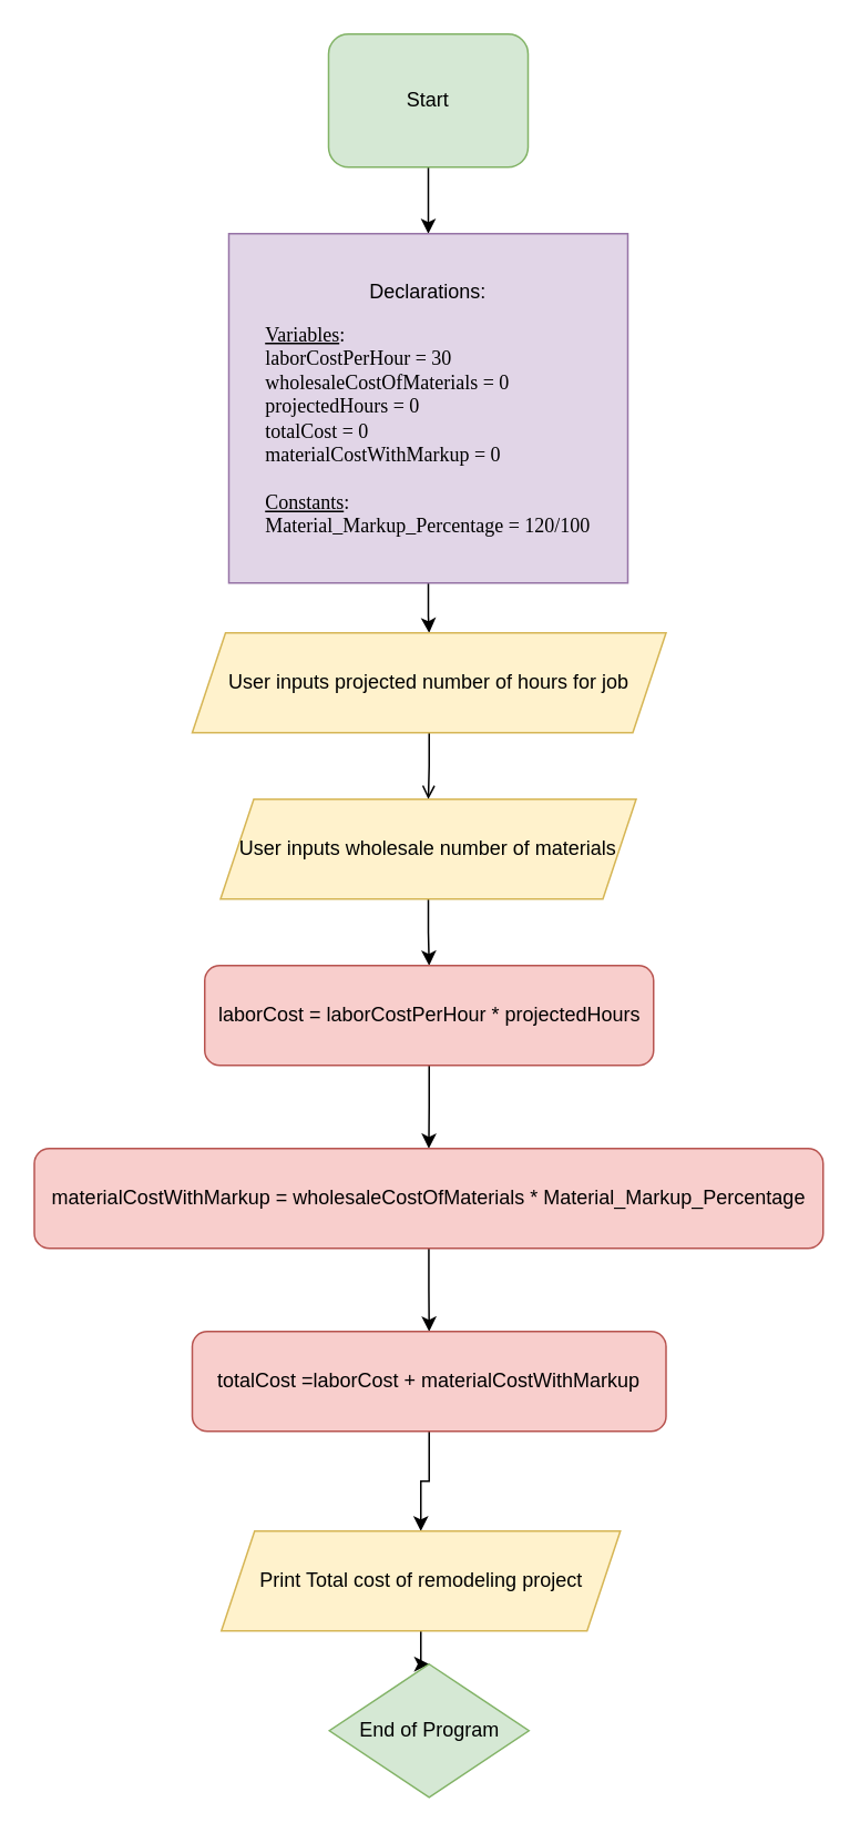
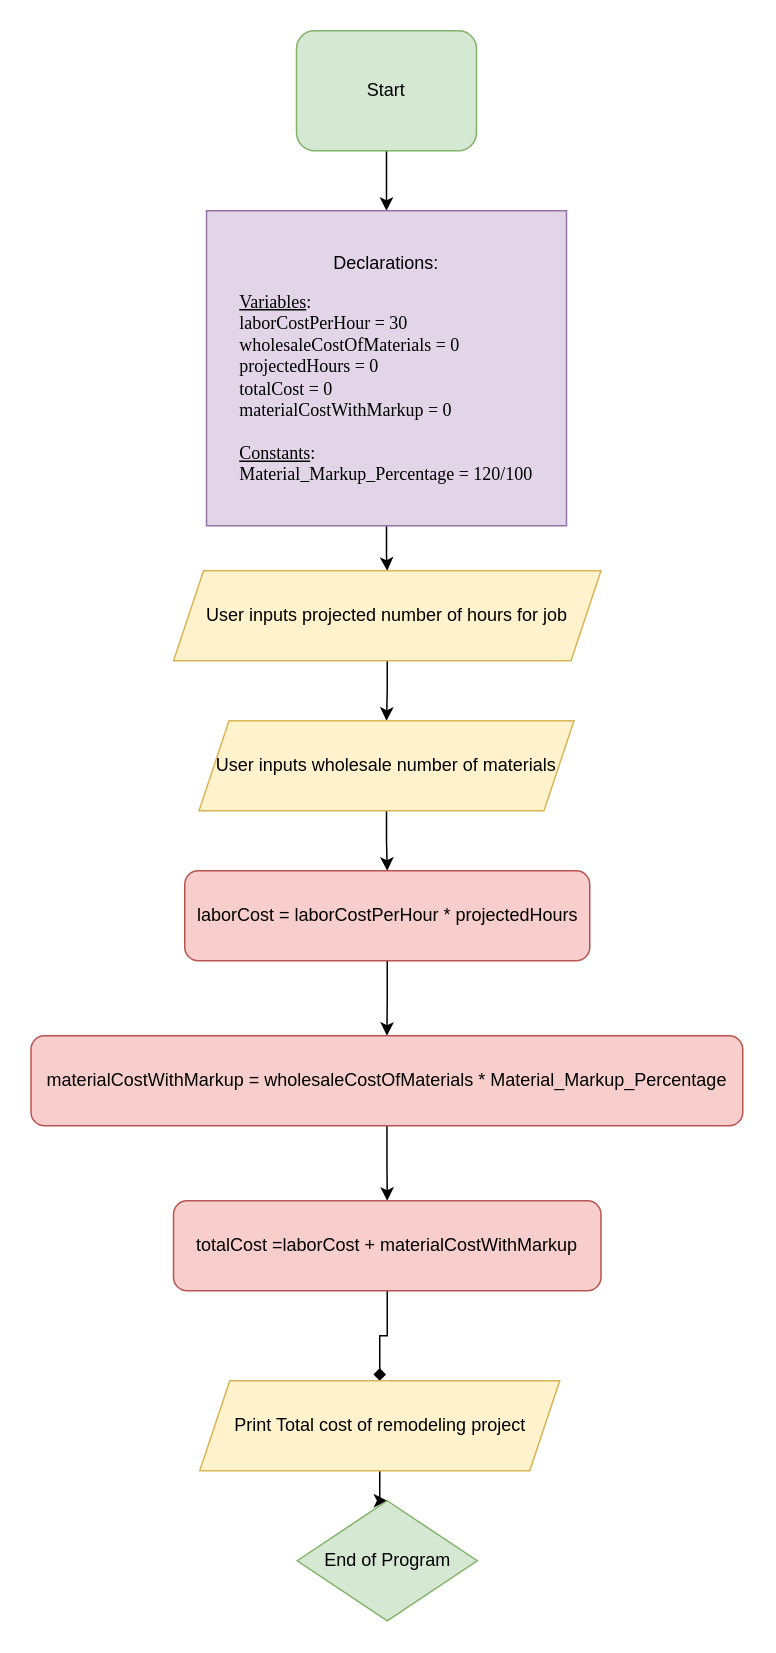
  <mxCell id="0" />
  <mxCell id="1" parent="0" />
  <mxCell id="2" value="" style="edgeStyle=orthogonalEdgeStyle;rounded=0;orthogonalLoop=1;jettySize=auto;html=1;" edge="1" parent="1" source="3" target="5"><mxGeometry relative="1" as="geometry" /></mxCell>
  <mxCell id="3" value="Start" style="whiteSpace=wrap;html=1;fillColor=#d5e8d4;strokeColor=#82b366;rounded=1;" vertex="1" parent="1"><mxGeometry x="197" y="20" width="120" height="80" as="geometry" /></mxCell>
  <mxCell id="4" value="" style="edgeStyle=orthogonalEdgeStyle;rounded=0;orthogonalLoop=1;jettySize=auto;html=1;" edge="1" parent="1" source="5" target="7"><mxGeometry relative="1" as="geometry" /></mxCell>
  <mxCell id="5" value="&lt;p style=&quot;&quot;&gt;&lt;font style=&quot;font-size: 12px;&quot; face=&quot;Helvetica&quot;&gt;Declarations:&lt;br&gt;&lt;/font&gt;&lt;/p&gt;&lt;div style=&quot;text-align: left;&quot;&gt;&lt;font style=&quot;font-size: 12px;&quot; face=&quot;Helvetica&quot;&gt;&lt;span style=&quot;font-family: KGBTRnSLHBeSVE9yw33E; background-color: initial;&quot;&gt;&lt;u&gt;Variables&lt;/u&gt;:&amp;nbsp;&lt;/span&gt;&lt;/font&gt;&lt;/div&gt;&lt;div style=&quot;text-align: left;&quot;&gt;&lt;font style=&quot;font-size: 12px;&quot; face=&quot;Helvetica&quot;&gt;&lt;span style=&quot;font-family: KGBTRnSLHBeSVE9yw33E; background-color: initial;&quot;&gt;laborCostPerHour = 30&lt;/span&gt;&lt;/font&gt;&lt;/div&gt;&lt;div style=&quot;text-align: left;&quot;&gt;&lt;font style=&quot;font-size: 12px;&quot; face=&quot;Helvetica&quot;&gt;&lt;span style=&quot;font-family: KGBTRnSLHBeSVE9yw33E; background-color: initial;&quot;&gt;wholesaleCostOfMaterials = 0&lt;/span&gt;&lt;/font&gt;&lt;/div&gt;&lt;div style=&quot;text-align: left;&quot;&gt;&lt;font style=&quot;font-size: 12px;&quot; face=&quot;Helvetica&quot;&gt;&lt;span style=&quot;font-family: KGBTRnSLHBeSVE9yw33E; background-color: initial;&quot;&gt;projectedHours = 0&lt;/span&gt;&lt;/font&gt;&lt;/div&gt;&lt;div style=&quot;text-align: left;&quot;&gt;&lt;font style=&quot;font-size: 12px;&quot; face=&quot;Helvetica&quot;&gt;&lt;span style=&quot;font-family: KGBTRnSLHBeSVE9yw33E; background-color: initial;&quot;&gt;totalCost = 0&lt;/span&gt;&lt;/font&gt;&lt;/div&gt;&lt;div style=&quot;text-align: left;&quot;&gt;&lt;font style=&quot;font-size: 12px;&quot; face=&quot;Helvetica&quot;&gt;&lt;span style=&quot;font-family: KGBTRnSLHBeSVE9yw33E; background-color: initial;&quot;&gt;materialCostWithMarkup = 0&lt;/span&gt;&lt;/font&gt;&lt;/div&gt;&lt;div style=&quot;text-align: left;&quot;&gt;&lt;font style=&quot;font-size: 12px;&quot; face=&quot;Helvetica&quot;&gt;&lt;span style=&quot;font-family: KGBTRnSLHBeSVE9yw33E; background-color: initial;&quot;&gt;&lt;br&gt;&lt;/span&gt;&lt;/font&gt;&lt;/div&gt;&lt;code&gt;&lt;font style=&quot;font-size: 12px;&quot;&gt;&lt;div style=&quot;text-align: left;&quot;&gt;&lt;span style=&quot;font-family: KGBTRnSLHBeSVE9yw33E; background-color: initial;&quot;&gt;&lt;u&gt;Constants&lt;/u&gt;:&lt;/span&gt;&lt;/div&gt;&lt;div style=&quot;text-align: left;&quot;&gt;&lt;span style=&quot;font-family: KGBTRnSLHBeSVE9yw33E; background-color: initial;&quot;&gt;Material_Markup_Percentage = 120/100&lt;/span&gt;&lt;/div&gt;&lt;/font&gt;&lt;/code&gt;&lt;p&gt;&lt;/p&gt;" style="rounded=0;whiteSpace=wrap;html=1;align=center;fillColor=#e1d5e7;strokeColor=#9673a6;" vertex="1" parent="1"><mxGeometry x="137" y="140" width="240" height="210" as="geometry" /></mxCell>
- <mxCell id="6" value="" style="edgeStyle=orthogonalEdgeStyle;rounded=0;orthogonalLoop=1;jettySize=auto;html=1;endArrow=open;" edge="1" parent="1" source="7" target="9"><mxGeometry relative="1" as="geometry" /></mxCell>
+ <mxCell id="6" value="" style="edgeStyle=orthogonalEdgeStyle;rounded=0;orthogonalLoop=1;jettySize=auto;html=1;" edge="1" parent="1" source="7" target="9"><mxGeometry relative="1" as="geometry" /></mxCell>
  <mxCell id="7" value="User inputs projected number of hours for job" style="shape=parallelogram;perimeter=parallelogramPerimeter;whiteSpace=wrap;html=1;fixedSize=1;fillColor=#fff2cc;strokeColor=#d6b656;" vertex="1" parent="1"><mxGeometry x="115" y="380" width="285" height="60" as="geometry" /></mxCell>
  <mxCell id="8" value="" style="edgeStyle=orthogonalEdgeStyle;rounded=0;orthogonalLoop=1;jettySize=auto;html=1;" edge="1" parent="1" source="9" target="11"><mxGeometry relative="1" as="geometry" /></mxCell>
  <mxCell id="9" value="User inputs wholesale number of materials" style="shape=parallelogram;perimeter=parallelogramPerimeter;whiteSpace=wrap;html=1;fixedSize=1;fillColor=#fff2cc;strokeColor=#d6b656;" vertex="1" parent="1"><mxGeometry x="132" y="480" width="250" height="60" as="geometry" /></mxCell>
  <mxCell id="10" value="" style="edgeStyle=orthogonalEdgeStyle;rounded=0;orthogonalLoop=1;jettySize=auto;html=1;" edge="1" parent="1" source="11" target="13"><mxGeometry relative="1" as="geometry" /></mxCell>
  <mxCell id="11" value="laborCost = laborCostPerHour * projectedHours" style="rounded=1;whiteSpace=wrap;html=1;fillColor=#f8cecc;strokeColor=#b85450;" vertex="1" parent="1"><mxGeometry x="122.5" y="580" width="270" height="60" as="geometry" /></mxCell>
  <mxCell id="12" value="" style="edgeStyle=orthogonalEdgeStyle;rounded=0;orthogonalLoop=1;jettySize=auto;html=1;" edge="1" parent="1" source="13" target="15"><mxGeometry relative="1" as="geometry" /></mxCell>
  <mxCell id="13" value="materialCostWithMarkup = wholesaleCostOfMaterials * Material_Markup_Percentage" style="rounded=1;whiteSpace=wrap;html=1;fillColor=#f8cecc;strokeColor=#b85450;" vertex="1" parent="1"><mxGeometry x="20" y="690" width="474.5" height="60" as="geometry" /></mxCell>
- <mxCell id="14" value="" style="edgeStyle=orthogonalEdgeStyle;rounded=0;orthogonalLoop=1;jettySize=auto;html=1;" edge="1" parent="1" source="15" target="17"><mxGeometry relative="1" as="geometry" /></mxCell>
+ <mxCell id="14" value="" style="edgeStyle=orthogonalEdgeStyle;rounded=0;orthogonalLoop=1;jettySize=auto;html=1;endArrow=diamond;" edge="1" parent="1" source="15" target="17"><mxGeometry relative="1" as="geometry" /></mxCell>
  <mxCell id="15" value="totalCost =laborCost + materialCostWithMarkup" style="rounded=1;whiteSpace=wrap;html=1;fillColor=#f8cecc;strokeColor=#b85450;" vertex="1" parent="1"><mxGeometry x="115" y="800" width="285" height="60" as="geometry" /></mxCell>
  <mxCell id="16" value="" style="edgeStyle=orthogonalEdgeStyle;rounded=0;orthogonalLoop=1;jettySize=auto;html=1;" edge="1" parent="1" source="17" target="18"><mxGeometry relative="1" as="geometry" /></mxCell>
  <mxCell id="17" value="Print Total cost of remodeling project" style="shape=parallelogram;perimeter=parallelogramPerimeter;whiteSpace=wrap;html=1;fixedSize=1;fillColor=#fff2cc;strokeColor=#d6b656;" vertex="1" parent="1"><mxGeometry x="132.5" y="920" width="240" height="60" as="geometry" /></mxCell>
  <mxCell id="18" value="End of Program" style="rhombus;whiteSpace=wrap;html=1;fillColor=#d5e8d4;strokeColor=#82b366;" vertex="1" parent="1"><mxGeometry x="197.5" y="1000" width="120" height="80" as="geometry" /></mxCell>
